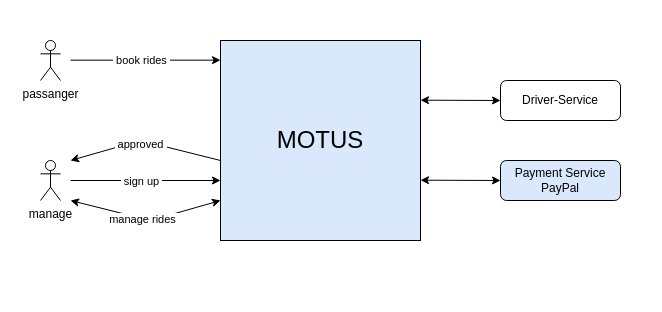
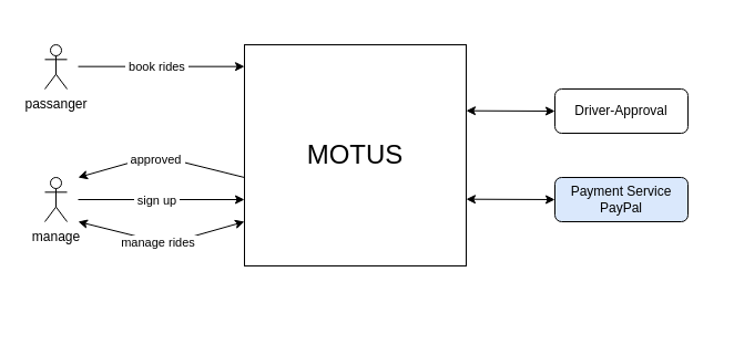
  <mxCell id="0" />
  <mxCell id="1" parent="0" />
  <mxCell id="2" value="" style="rounded=0;whiteSpace=wrap;html=1;strokeColor=none;" parent="1" vertex="1"><mxGeometry x="20" y="20" width="620" height="270" as="geometry" /></mxCell>
- <mxCell id="3" value="&lt;font style=&quot;font-size: 24px;&quot;&gt;MOTUS&lt;/font&gt;" style="rounded=0;whiteSpace=wrap;html=1;fillColor=#dae8fc;" parent="1" vertex="1"><mxGeometry x="220" y="40" width="200" height="200" as="geometry" /></mxCell>
- <mxCell id="4" value="Driver-Service" style="rounded=1;whiteSpace=wrap;html=1;" parent="1" vertex="1"><mxGeometry x="500" y="80" width="120" height="40" as="geometry" /></mxCell>
+ <mxCell id="3" value="&lt;font style=&quot;font-size: 24px;&quot;&gt;MOTUS&lt;/font&gt;" style="rounded=0;whiteSpace=wrap;html=1;" parent="1" vertex="1"><mxGeometry x="220" y="40" width="200" height="200" as="geometry" /></mxCell>
+ <mxCell id="4" value="Driver-Approval" style="rounded=1;whiteSpace=wrap;html=1;" parent="1" vertex="1"><mxGeometry x="500" y="80" width="120" height="40" as="geometry" /></mxCell>
  <mxCell id="5" value="Payment Service&lt;br&gt;PayPal" style="rounded=1;whiteSpace=wrap;html=1;fillColor=#dae8fc;" parent="1" vertex="1"><mxGeometry x="500" y="160" width="120" height="40" as="geometry" /></mxCell>
  <mxCell id="6" value="manage" style="shape=umlActor;verticalLabelPosition=bottom;verticalAlign=top;html=1;outlineConnect=0;" parent="1" vertex="1"><mxGeometry x="40" y="160" width="20" height="40" as="geometry" /></mxCell>
  <mxCell id="7" value="passanger" style="shape=umlActor;verticalLabelPosition=bottom;verticalAlign=top;html=1;outlineConnect=0;" parent="1" vertex="1"><mxGeometry x="40" y="40" width="20" height="40" as="geometry" /></mxCell>
  <mxCell id="8" value="" style="endArrow=classic;startArrow=none;html=1;entryX=0;entryY=0.7;entryDx=0;entryDy=0;entryPerimeter=0;startFill=0;" parent="1" target="3" edge="1"><mxGeometry width="50" height="50" relative="1" as="geometry"><mxPoint x="70" y="180" as="sourcePoint" /><mxPoint x="420" y="170" as="targetPoint" /></mxGeometry></mxCell>
  <mxCell id="9" value="&amp;nbsp;sign up&amp;nbsp;" style="edgeLabel;html=1;align=center;verticalAlign=middle;resizable=0;points=[];" parent="8" vertex="1" connectable="0"><mxGeometry x="0.128" y="-3" relative="1" as="geometry"><mxPoint x="-15" y="-3" as="offset" /></mxGeometry></mxCell>
  <mxCell id="10" value="" style="endArrow=classic;startArrow=classic;html=1;entryX=0;entryY=0.7;entryDx=0;entryDy=0;entryPerimeter=0;" parent="1" edge="1"><mxGeometry width="50" height="50" relative="1" as="geometry"><mxPoint x="70" y="200" as="sourcePoint" /><mxPoint x="220" y="200" as="targetPoint" /><Array as="points"><mxPoint x="150" y="220" /></Array></mxGeometry></mxCell>
  <mxCell id="11" value="&amp;nbsp;manage rides&amp;nbsp;" style="edgeLabel;html=1;align=center;verticalAlign=middle;resizable=0;points=[];" parent="10" vertex="1" connectable="0"><mxGeometry x="0.128" y="-3" relative="1" as="geometry"><mxPoint x="-15" y="-3" as="offset" /></mxGeometry></mxCell>
  <mxCell id="12" value="" style="endArrow=none;startArrow=classic;html=1;entryX=0;entryY=0.7;entryDx=0;entryDy=0;entryPerimeter=0;endFill=0;" parent="1" edge="1"><mxGeometry width="50" height="50" relative="1" as="geometry"><mxPoint x="70" y="160" as="sourcePoint" /><mxPoint x="220" y="160" as="targetPoint" /><Array as="points"><mxPoint x="140" y="140" /></Array></mxGeometry></mxCell>
  <mxCell id="13" value="&amp;nbsp;approved&amp;nbsp;" style="edgeLabel;html=1;align=center;verticalAlign=middle;resizable=0;points=[];" parent="12" vertex="1" connectable="0"><mxGeometry x="0.128" y="-3" relative="1" as="geometry"><mxPoint x="-15" y="-3" as="offset" /></mxGeometry></mxCell>
  <mxCell id="14" value="" style="endArrow=classic;startArrow=none;html=1;entryX=0;entryY=0.7;entryDx=0;entryDy=0;entryPerimeter=0;startFill=0;" parent="1" edge="1"><mxGeometry width="50" height="50" relative="1" as="geometry"><mxPoint x="70" y="59.66" as="sourcePoint" /><mxPoint x="220" y="59.66" as="targetPoint" /></mxGeometry></mxCell>
  <mxCell id="15" value="&amp;nbsp;book rides&amp;nbsp;" style="edgeLabel;html=1;align=center;verticalAlign=middle;resizable=0;points=[];" parent="14" vertex="1" connectable="0"><mxGeometry x="0.128" y="-3" relative="1" as="geometry"><mxPoint x="-15" y="-3" as="offset" /></mxGeometry></mxCell>
  <mxCell id="16" value="" style="endArrow=classic;startArrow=classic;html=1;startFill=1;" parent="1" edge="1"><mxGeometry width="50" height="50" relative="1" as="geometry"><mxPoint x="420" y="179.66" as="sourcePoint" /><mxPoint x="500" y="180" as="targetPoint" /></mxGeometry></mxCell>
  <mxCell id="17" value="" style="endArrow=classic;startArrow=classic;html=1;startFill=1;" parent="1" edge="1"><mxGeometry width="50" height="50" relative="1" as="geometry"><mxPoint x="420" y="99.66" as="sourcePoint" /><mxPoint x="500" y="100" as="targetPoint" /></mxGeometry></mxCell>
